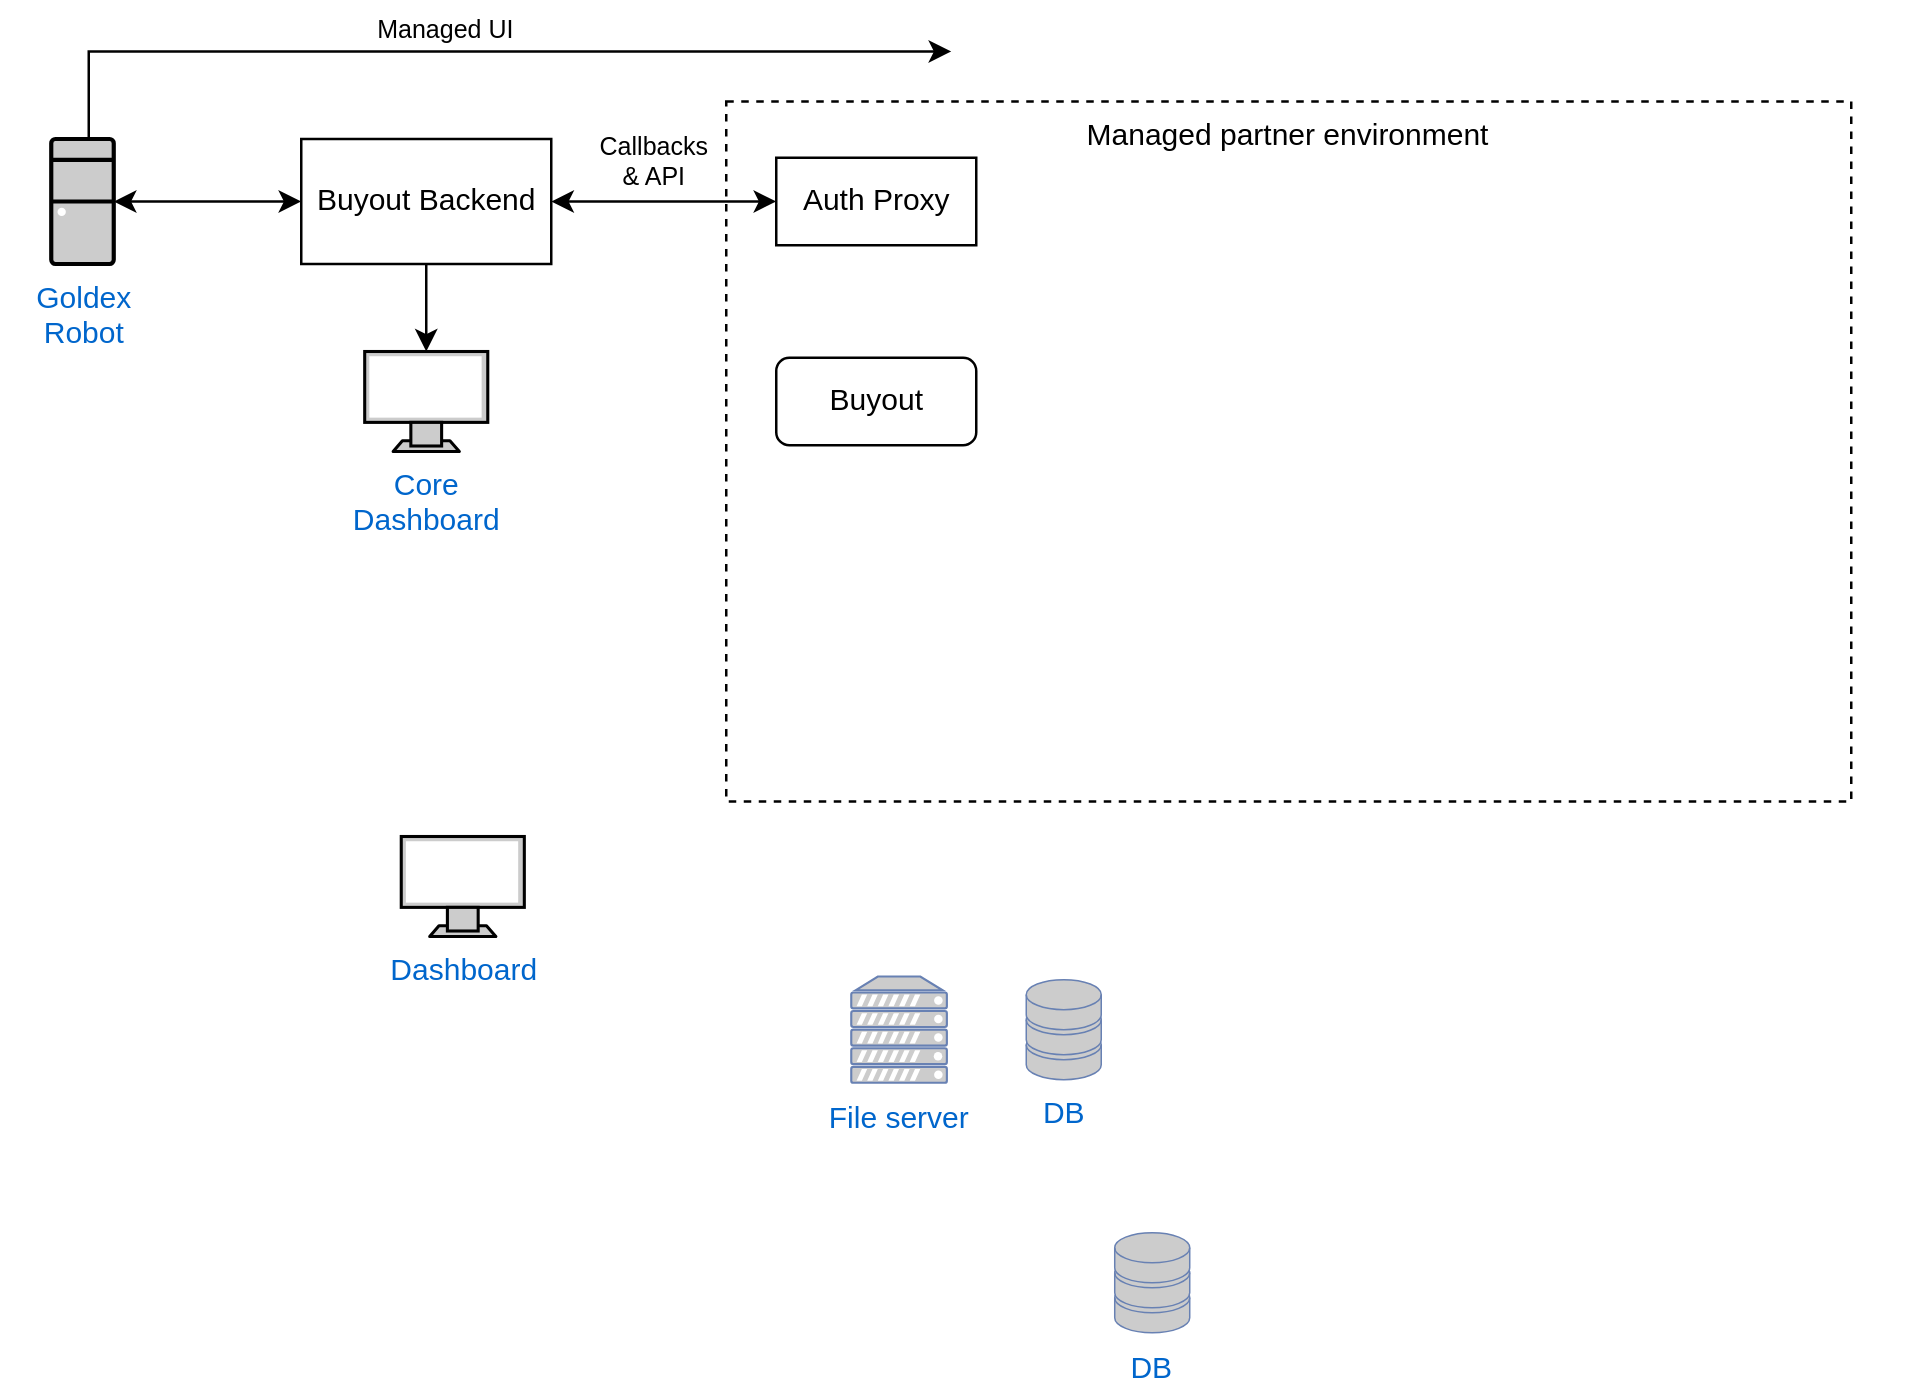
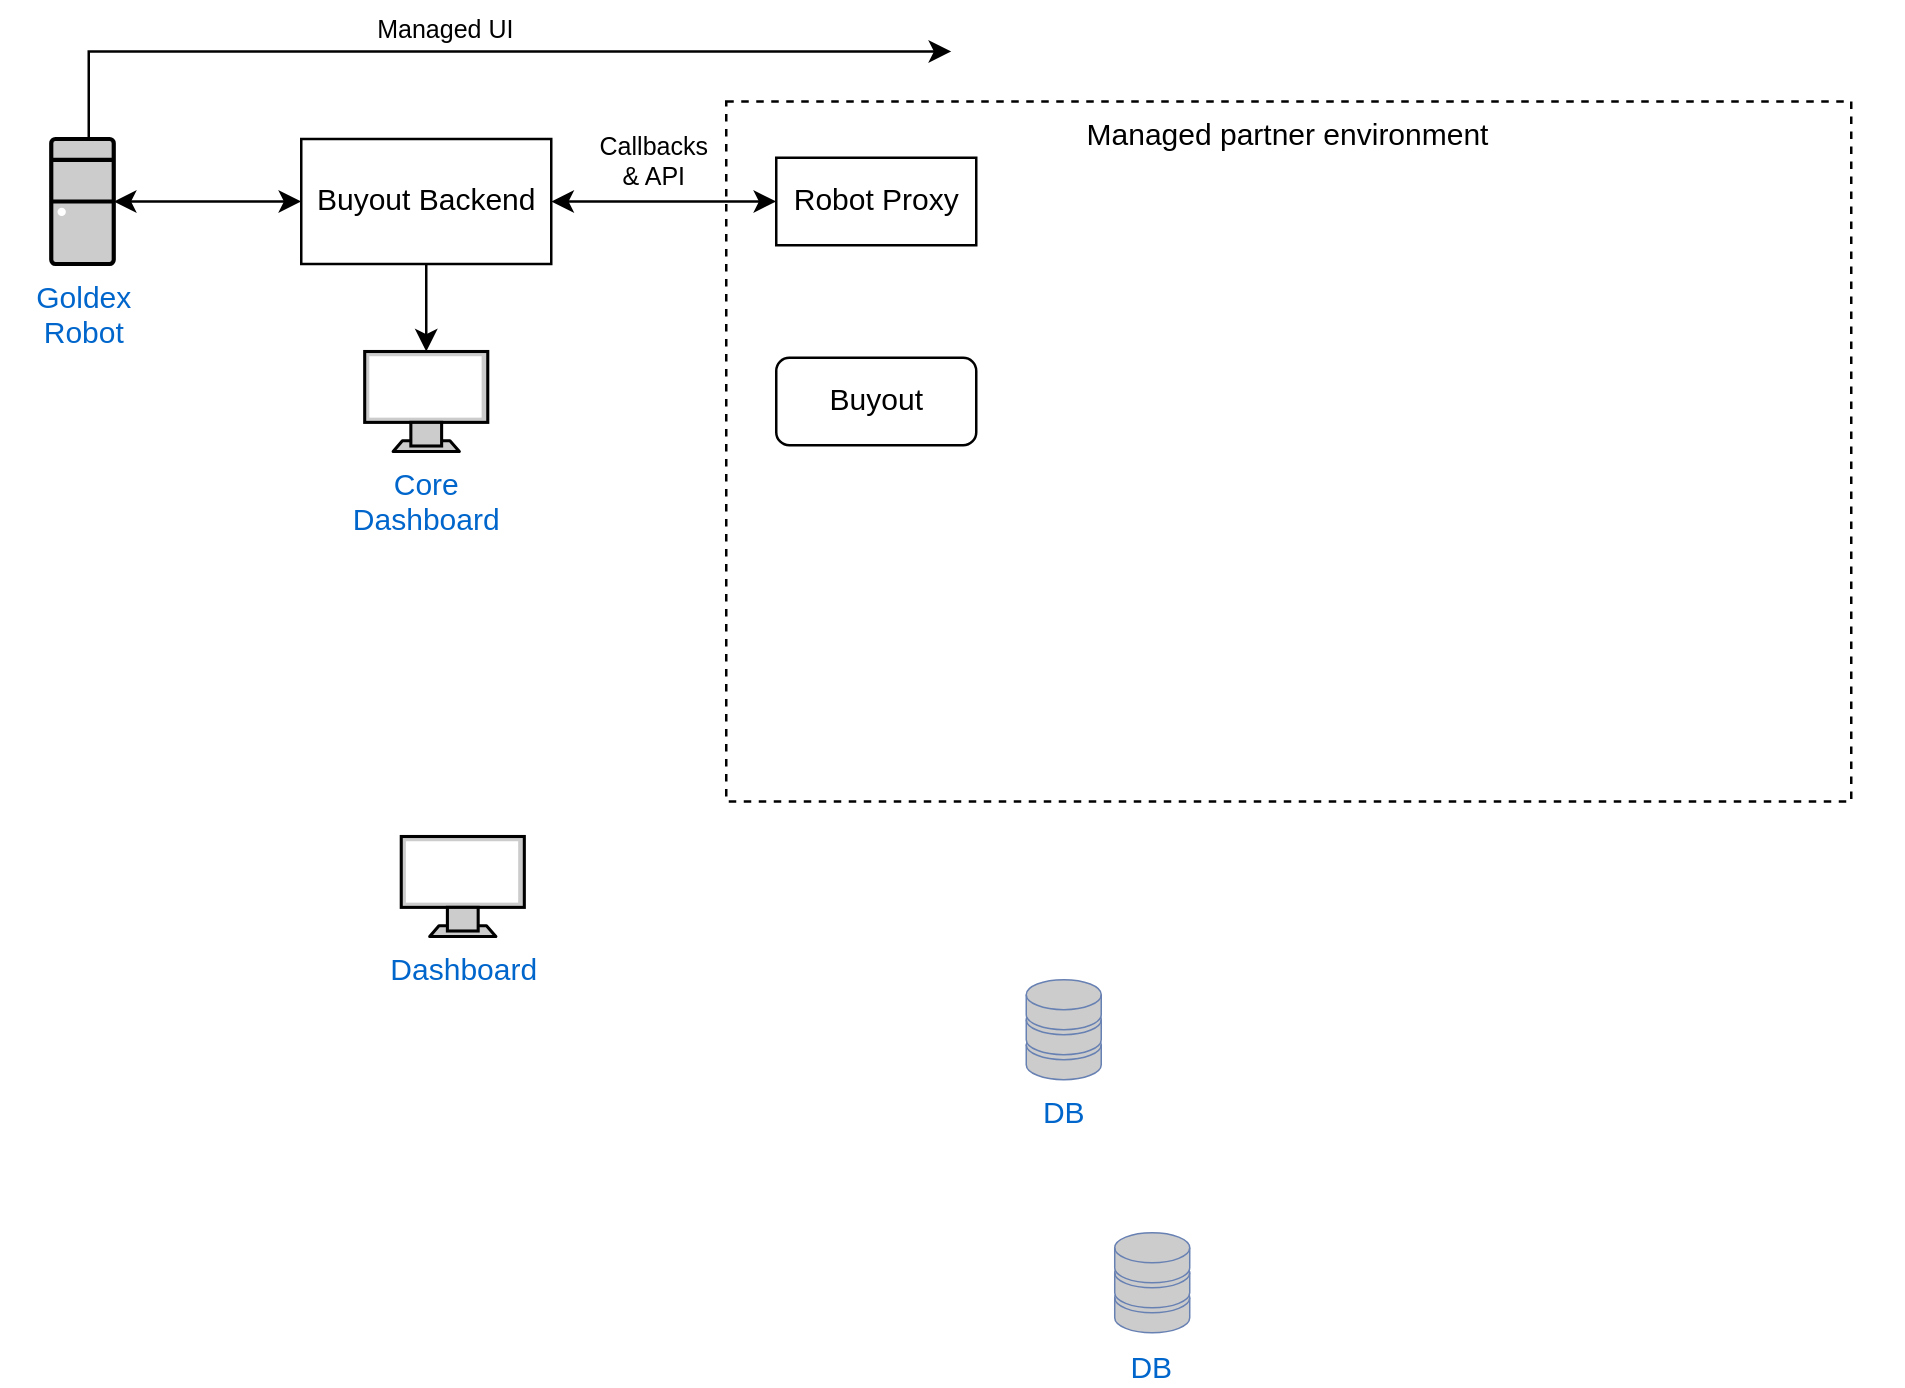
  <mxCell id="0" />
  <mxCell id="1" parent="0" />
  <mxCell id="2" value="Managed partner environment" style="rounded=0;whiteSpace=wrap;html=1;verticalAlign=top;align=center;fillColor=default;dashed=1;" vertex="1" parent="1"><mxGeometry x="290" y="40" width="450" height="280" as="geometry" /></mxCell>
  <mxCell id="3" style="edgeStyle=orthogonalEdgeStyle;rounded=0;orthogonalLoop=1;jettySize=auto;html=1;entryX=0.5;entryY=0;entryDx=0;entryDy=0;entryPerimeter=0;startArrow=none;startFill=0;" edge="1" parent="1" source="6" target="13"><mxGeometry relative="1" as="geometry" /></mxCell>
  <mxCell id="4" style="edgeStyle=orthogonalEdgeStyle;rounded=0;orthogonalLoop=1;jettySize=auto;html=1;exitX=1;exitY=0.5;exitDx=0;exitDy=0;entryX=0;entryY=0.5;entryDx=0;entryDy=0;startArrow=classic;startFill=1;" edge="1" parent="1" source="6" target="12"><mxGeometry relative="1" as="geometry" /></mxCell>
  <mxCell id="5" value="Callbacks&lt;br style=&quot;font-size: 10px;&quot;&gt;&amp;amp; API" style="edgeLabel;html=1;align=center;verticalAlign=middle;resizable=0;points=[];labelBackgroundColor=none;fontSize=10;" vertex="1" connectable="0" parent="4"><mxGeometry x="-0.187" y="1" relative="1" as="geometry"><mxPoint x="3" y="-16" as="offset" /></mxGeometry></mxCell>
  <mxCell id="6" value="Buyout Backend" style="html=1;dashed=0;whitespace=wrap;" vertex="1" parent="1"><mxGeometry x="120" y="55" width="100" height="50" as="geometry" /></mxCell>
  <mxCell id="7" style="edgeStyle=orthogonalEdgeStyle;rounded=0;orthogonalLoop=1;jettySize=auto;html=1;entryX=0;entryY=0.5;entryDx=0;entryDy=0;exitX=1;exitY=0.5;exitDx=0;exitDy=0;startArrow=classic;startFill=1;exitPerimeter=0;" edge="1" parent="1" source="10" target="6"><mxGeometry relative="1" as="geometry"><mxPoint x="80" y="80" as="sourcePoint" /></mxGeometry></mxCell>
  <mxCell id="8" style="edgeStyle=orthogonalEdgeStyle;rounded=0;orthogonalLoop=1;jettySize=auto;html=1;startArrow=none;startFill=0;" edge="1" parent="1" source="10"><mxGeometry relative="1" as="geometry"><mxPoint x="380" y="20" as="targetPoint" /><Array as="points"><mxPoint x="35" y="20" /><mxPoint x="350" y="20" /></Array></mxGeometry></mxCell>
  <mxCell id="9" value="Managed UI&amp;nbsp;" style="edgeLabel;html=1;align=center;verticalAlign=middle;resizable=0;points=[];fontSize=10;" vertex="1" connectable="0" parent="8"><mxGeometry x="-0.062" relative="1" as="geometry"><mxPoint y="-10" as="offset" /></mxGeometry></mxCell>
  <mxCell id="10" value="Goldex&lt;br&gt;Robot" style="fontColor=#0066CC;verticalAlign=top;verticalLabelPosition=bottom;labelPosition=center;align=center;html=1;outlineConnect=0;fillColor=#CCCCCC;strokeColor=default;gradientColor=none;gradientDirection=north;strokeWidth=2;shape=mxgraph.networks.desktop_pc;" vertex="1" parent="1"><mxGeometry x="20" y="55" width="25" height="50" as="geometry" /></mxCell>
  <mxCell id="11" value="DB" style="fontColor=#0066CC;verticalAlign=top;verticalLabelPosition=bottom;labelPosition=center;align=center;html=1;outlineConnect=0;fillColor=#CCCCCC;strokeColor=#6881B3;gradientColor=none;gradientDirection=north;strokeWidth=2;shape=mxgraph.networks.storage;" vertex="1" parent="1"><mxGeometry x="410" y="391.25" width="30" height="40" as="geometry" /></mxCell>
- <mxCell id="12" value="Auth Proxy" style="html=1;dashed=0;whitespace=wrap;" vertex="1" parent="1"><mxGeometry x="310" y="62.5" width="80" height="35" as="geometry" /></mxCell>
+ <mxCell id="12" value="Robot Proxy" style="html=1;dashed=0;whitespace=wrap;" vertex="1" parent="1"><mxGeometry x="310" y="62.5" width="80" height="35" as="geometry" /></mxCell>
  <mxCell id="13" value="Core&lt;br&gt;Dashboard" style="fontColor=#0066CC;verticalAlign=top;verticalLabelPosition=bottom;labelPosition=center;align=center;html=1;outlineConnect=0;fillColor=#CCCCCC;strokeColor=default;gradientColor=none;gradientDirection=north;strokeWidth=2;shape=mxgraph.networks.monitor;" vertex="1" parent="1"><mxGeometry x="145.38" y="140" width="49.23" height="40" as="geometry" /></mxCell>
  <mxCell id="14" value="Dashboard" style="fontColor=#0066CC;verticalAlign=top;verticalLabelPosition=bottom;labelPosition=center;align=center;html=1;outlineConnect=0;fillColor=#CCCCCC;strokeColor=default;gradientColor=none;gradientDirection=north;strokeWidth=2;shape=mxgraph.networks.monitor;" vertex="1" parent="1"><mxGeometry x="160" y="334" width="49.23" height="40" as="geometry" /></mxCell>
- <mxCell id="15" value="&lt;font style=&quot;font-size: 12px&quot;&gt;File server&lt;/font&gt;" style="fontColor=#0066CC;verticalAlign=top;verticalLabelPosition=bottom;labelPosition=center;align=center;html=1;outlineConnect=0;fillColor=#CCCCCC;strokeColor=#6881B3;gradientColor=none;gradientDirection=north;strokeWidth=2;shape=mxgraph.networks.server;labelBackgroundColor=none;fontSize=10;" vertex="1" parent="1"><mxGeometry x="340" y="390" width="38.25" height="42.5" as="geometry" /></mxCell>
  <mxCell id="16" value="DB" style="fontColor=#0066CC;verticalAlign=top;verticalLabelPosition=bottom;labelPosition=center;align=center;html=1;outlineConnect=0;fillColor=#CCCCCC;strokeColor=#6881B3;gradientColor=none;gradientDirection=north;strokeWidth=2;shape=mxgraph.networks.storage;" vertex="1" parent="1"><mxGeometry x="445.39" y="492.5" width="30" height="40" as="geometry" /></mxCell>
  <mxCell id="17" value="Buyout" style="html=1;dashed=0;whitespace=wrap;rounded=1;" vertex="1" parent="1"><mxGeometry x="310" y="142.5" width="80" height="35" as="geometry" /></mxCell>
